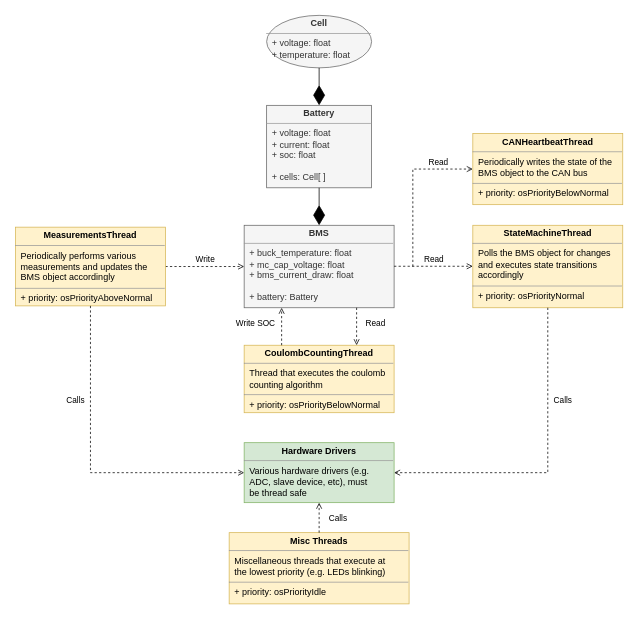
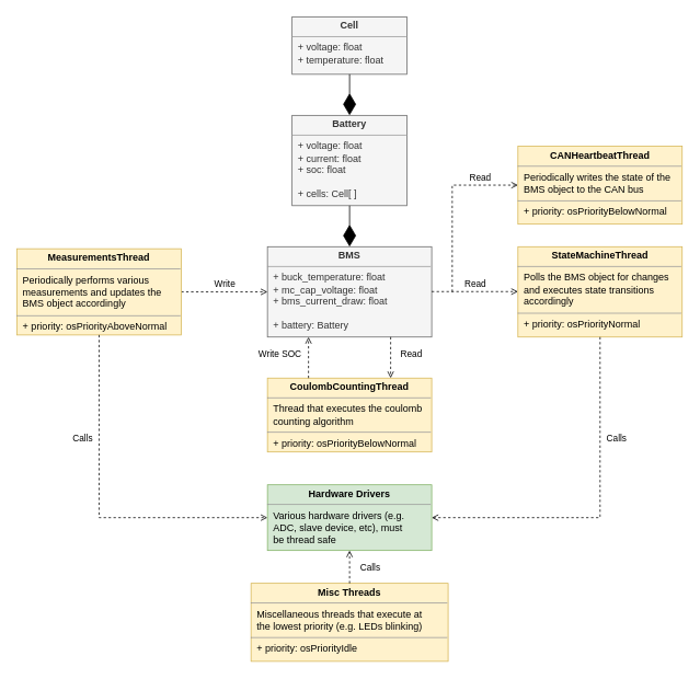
  <mxCell id="0" />
  <mxCell id="1" parent="0" />
  <mxCell id="2" value="&lt;p style=&quot;margin: 0px ; margin-top: 4px ; text-align: center&quot;&gt;&lt;b&gt;BMS&lt;/b&gt;&lt;/p&gt;&lt;hr size=&quot;1&quot;&gt;&lt;p style=&quot;margin: 0px ; margin-left: 4px&quot;&gt;&amp;nbsp;+ buck_temperature: float&lt;br style=&quot;padding: 0px ; margin: 0px&quot;&gt;&amp;nbsp;+ mc_cap_voltage: float&lt;br style=&quot;padding: 0px ; margin: 0px&quot;&gt;&amp;nbsp;+ bms_current_draw: float&lt;br style=&quot;padding: 0px ; margin: 0px&quot;&gt;&lt;br style=&quot;padding: 0px ; margin: 0px&quot;&gt;&amp;nbsp;+ battery: Battery&lt;/p&gt;" style="verticalAlign=top;align=left;overflow=fill;fontSize=12;fontFamily=Helvetica;html=1;fillColor=#f5f5f5;strokeColor=#666666;fontColor=#333333;" parent="1" vertex="1"><mxGeometry x="325" y="300" width="200" height="110" as="geometry" /></mxCell>
  <mxCell id="3" value="&lt;p style=&quot;margin: 0px ; margin-top: 4px ; text-align: center&quot;&gt;&lt;b&gt;Battery&lt;/b&gt;&lt;/p&gt;&lt;hr size=&quot;1&quot;&gt;&lt;p style=&quot;margin: 0px ; margin-left: 4px&quot;&gt;&amp;nbsp;+ voltage: float&lt;br&gt;&lt;/p&gt;&lt;p style=&quot;margin: 0px ; margin-left: 4px&quot;&gt;&amp;nbsp;+ current: float&lt;/p&gt;&lt;p style=&quot;margin: 0px ; margin-left: 4px&quot;&gt;&amp;nbsp;+ soc: float&lt;/p&gt;&lt;p style=&quot;margin: 0px ; margin-left: 4px&quot;&gt;&lt;br&gt;&lt;/p&gt;&lt;p style=&quot;margin: 0px ; margin-left: 4px&quot;&gt;&amp;nbsp;+ cells: Cell[ ]&lt;/p&gt;" style="verticalAlign=top;align=left;overflow=fill;fontSize=12;fontFamily=Helvetica;html=1;fillColor=#f5f5f5;strokeColor=#666666;fontColor=#333333;" parent="1" vertex="1"><mxGeometry x="355" y="140" width="140" height="110" as="geometry" /></mxCell>
  <mxCell id="4" value="" style="endArrow=diamondThin;endFill=1;endSize=24;html=1;exitX=0.5;exitY=1;exitDx=0;exitDy=0;entryX=0.5;entryY=0;entryDx=0;entryDy=0;" parent="1" source="3" target="2" edge="1"><mxGeometry width="160" relative="1" as="geometry"><mxPoint x="355" y="260" as="sourcePoint" /><mxPoint x="515" y="260" as="targetPoint" /></mxGeometry></mxCell>
- <mxCell id="5" value="&lt;p style=&quot;margin: 0px ; margin-top: 4px ; text-align: center&quot;&gt;&lt;b&gt;Cell&lt;/b&gt;&lt;/p&gt;&lt;hr size=&quot;1&quot;&gt;&lt;p style=&quot;margin: 0px ; margin-left: 4px&quot;&gt;&amp;nbsp;+ voltage: float&lt;br&gt;&lt;/p&gt;&lt;p style=&quot;margin: 0px ; margin-left: 4px&quot;&gt;&amp;nbsp;+ temperature: float&lt;/p&gt;" style="ellipse;verticalAlign=top;align=left;overflow=fill;fontSize=12;fontFamily=Helvetica;html=1;fillColor=#f5f5f5;strokeColor=#666666;fontColor=#333333;" parent="1" vertex="1"><mxGeometry x="355" y="20" width="140" height="70" as="geometry" /></mxCell>
+ <mxCell id="5" value="&lt;p style=&quot;margin: 0px ; margin-top: 4px ; text-align: center&quot;&gt;&lt;b&gt;Cell&lt;/b&gt;&lt;/p&gt;&lt;hr size=&quot;1&quot;&gt;&lt;p style=&quot;margin: 0px ; margin-left: 4px&quot;&gt;&amp;nbsp;+ voltage: float&lt;br&gt;&lt;/p&gt;&lt;p style=&quot;margin: 0px ; margin-left: 4px&quot;&gt;&amp;nbsp;+ temperature: float&lt;/p&gt;" style="verticalAlign=top;align=left;overflow=fill;fontSize=12;fontFamily=Helvetica;html=1;fillColor=#f5f5f5;strokeColor=#666666;fontColor=#333333;" parent="1" vertex="1"><mxGeometry x="355" y="20" width="140" height="70" as="geometry" /></mxCell>
  <mxCell id="6" value="" style="endArrow=diamondThin;endFill=1;endSize=24;html=1;exitX=0.5;exitY=1;exitDx=0;exitDy=0;entryX=0.5;entryY=0;entryDx=0;entryDy=0;" parent="1" source="5" target="3" edge="1"><mxGeometry width="160" relative="1" as="geometry"><mxPoint x="105" y="160" as="sourcePoint" /><mxPoint x="265" y="160" as="targetPoint" /></mxGeometry></mxCell>
  <mxCell id="7" value="Write" style="endArrow=open;html=1;rounded=0;align=center;verticalAlign=bottom;dashed=1;endFill=0;labelBackgroundColor=none;exitX=1;exitY=0.5;exitDx=0;exitDy=0;entryX=0;entryY=0.5;entryDx=0;entryDy=0;" parent="1" target="2" edge="1"><mxGeometry relative="1" as="geometry"><mxPoint x="220" y="355" as="sourcePoint" /><mxPoint x="380" y="550" as="targetPoint" /></mxGeometry></mxCell>
  <mxCell id="8" value="" style="resizable=0;html=1;align=center;verticalAlign=top;labelBackgroundColor=none;" parent="7" connectable="0" vertex="1"><mxGeometry relative="1" as="geometry" /></mxCell>
  <mxCell id="9" value="&lt;p style=&quot;margin: 0px ; margin-top: 4px ; text-align: center&quot;&gt;&lt;b&gt;StateMachineThread&lt;/b&gt;&lt;/p&gt;&lt;hr size=&quot;1&quot;&gt;&lt;p style=&quot;margin: 0px ; margin-left: 4px&quot;&gt;&amp;nbsp;Polls the BMS object for changes&lt;/p&gt;&lt;p style=&quot;margin: 0px ; margin-left: 4px&quot;&gt;&amp;nbsp;and executes state transitions&lt;/p&gt;&lt;p style=&quot;margin: 0px ; margin-left: 4px&quot;&gt;&amp;nbsp;accordingly&lt;/p&gt;&lt;hr size=&quot;1&quot;&gt;&lt;p style=&quot;margin: 0px 0px 0px 4px&quot;&gt;&lt;span&gt;&amp;nbsp;&lt;/span&gt;&lt;span&gt;+ priority: osPriorityNormal&lt;/span&gt;&lt;/p&gt;" style="verticalAlign=top;align=left;overflow=fill;fontSize=12;fontFamily=Helvetica;html=1;fillColor=#fff2cc;strokeColor=#d6b656;" parent="1" vertex="1"><mxGeometry x="630" y="300" width="200" height="110" as="geometry" /></mxCell>
  <mxCell id="10" value="&lt;p style=&quot;margin: 0px ; margin-top: 4px ; text-align: center&quot;&gt;&lt;b&gt;MeasurementsThread&lt;/b&gt;&lt;/p&gt;&lt;hr size=&quot;1&quot;&gt;&lt;p style=&quot;margin: 0px ; margin-left: 4px&quot;&gt;&amp;nbsp;Periodically performs various&lt;/p&gt;&lt;p style=&quot;margin: 0px ; margin-left: 4px&quot;&gt;&amp;nbsp;measurements and updates the&lt;/p&gt;&lt;p style=&quot;margin: 0px ; margin-left: 4px&quot;&gt;&amp;nbsp;BMS object accordingly&lt;/p&gt;&lt;hr size=&quot;1&quot;&gt;&lt;p style=&quot;margin: 0px 0px 0px 4px&quot;&gt;&amp;nbsp;+ priority: osPriorityAboveNormal&lt;/p&gt;" style="verticalAlign=top;align=left;overflow=fill;fontSize=12;fontFamily=Helvetica;html=1;fillColor=#fff2cc;strokeColor=#d6b656;" parent="1" vertex="1"><mxGeometry x="20" y="302.5" width="200" height="105" as="geometry" /></mxCell>
  <mxCell id="11" value="Read" style="endArrow=open;html=1;rounded=0;align=center;verticalAlign=bottom;dashed=1;endFill=0;labelBackgroundColor=none;exitX=1;exitY=0.5;exitDx=0;exitDy=0;entryX=0;entryY=0.5;entryDx=0;entryDy=0;" parent="1" edge="1"><mxGeometry relative="1" as="geometry"><mxPoint x="525" y="354.66" as="sourcePoint" /><mxPoint x="630" y="354.66" as="targetPoint" /></mxGeometry></mxCell>
  <mxCell id="12" value="" style="resizable=0;html=1;align=center;verticalAlign=top;labelBackgroundColor=none;" parent="11" connectable="0" vertex="1"><mxGeometry relative="1" as="geometry" /></mxCell>
  <mxCell id="13" value="&lt;p style=&quot;margin: 0px ; margin-top: 4px ; text-align: center&quot;&gt;&lt;b&gt;CoulombCountingThread&lt;/b&gt;&lt;/p&gt;&lt;hr size=&quot;1&quot;&gt;&lt;p style=&quot;margin: 0px ; margin-left: 4px&quot;&gt;&amp;nbsp;Thread that executes the coulomb&lt;/p&gt;&lt;p style=&quot;margin: 0px ; margin-left: 4px&quot;&gt;&amp;nbsp;counting algorithm&lt;/p&gt;&lt;hr size=&quot;1&quot;&gt;&lt;p style=&quot;margin: 0px 0px 0px 4px&quot;&gt;&amp;nbsp;+ priority: osPriorityBelowNormal&lt;/p&gt;" style="verticalAlign=top;align=left;overflow=fill;fontSize=12;fontFamily=Helvetica;html=1;fillColor=#fff2cc;strokeColor=#d6b656;" parent="1" vertex="1"><mxGeometry x="325" y="460" width="200" height="90" as="geometry" /></mxCell>
  <mxCell id="14" value="Calls" style="endArrow=open;html=1;rounded=0;align=center;verticalAlign=bottom;dashed=1;endFill=0;labelBackgroundColor=none;entryX=0;entryY=0.5;entryDx=0;entryDy=0;exitX=0.5;exitY=1;exitDx=0;exitDy=0;" parent="1" source="10" target="24" edge="1"><mxGeometry x="-0.373" y="-20" relative="1" as="geometry"><mxPoint x="120" y="303" as="sourcePoint" /><mxPoint x="120" y="260" as="targetPoint" /><mxPoint y="1" as="offset" /><Array as="points"><mxPoint x="120" y="630" /></Array></mxGeometry></mxCell>
  <mxCell id="15" value="" style="resizable=0;html=1;align=center;verticalAlign=top;labelBackgroundColor=none;" parent="14" connectable="0" vertex="1"><mxGeometry relative="1" as="geometry" /></mxCell>
  <mxCell id="16" value="Read" style="endArrow=open;html=1;rounded=0;align=center;verticalAlign=bottom;dashed=1;endFill=0;labelBackgroundColor=none;exitX=0.75;exitY=1;exitDx=0;exitDy=0;entryX=0.75;entryY=0;entryDx=0;entryDy=0;" parent="1" source="2" target="13" edge="1"><mxGeometry x="0.2" y="25" relative="1" as="geometry"><mxPoint x="560" y="459" as="sourcePoint" /><mxPoint x="665" y="459" as="targetPoint" /><mxPoint as="offset" /></mxGeometry></mxCell>
  <mxCell id="17" value="" style="resizable=0;html=1;align=center;verticalAlign=top;labelBackgroundColor=none;" parent="16" connectable="0" vertex="1"><mxGeometry relative="1" as="geometry" /></mxCell>
  <mxCell id="18" value="Write SOC" style="endArrow=open;html=1;rounded=0;align=center;verticalAlign=bottom;dashed=1;endFill=0;labelBackgroundColor=none;exitX=0.25;exitY=0;exitDx=0;exitDy=0;entryX=0.25;entryY=1;entryDx=0;entryDy=0;" parent="1" source="13" target="2" edge="1"><mxGeometry x="-0.2" y="35" relative="1" as="geometry"><mxPoint x="485" y="420" as="sourcePoint" /><mxPoint x="485" y="470" as="targetPoint" /><mxPoint as="offset" /></mxGeometry></mxCell>
  <mxCell id="19" value="" style="resizable=0;html=1;align=center;verticalAlign=top;labelBackgroundColor=none;" parent="18" connectable="0" vertex="1"><mxGeometry relative="1" as="geometry" /></mxCell>
  <mxCell id="20" value="&lt;p style=&quot;margin: 0px ; margin-top: 4px ; text-align: center&quot;&gt;&lt;b&gt;CANHeartbeatThread&lt;/b&gt;&lt;/p&gt;&lt;hr size=&quot;1&quot;&gt;&lt;p style=&quot;margin: 0px ; margin-left: 4px&quot;&gt;&amp;nbsp;Periodically writes the state of the&lt;/p&gt;&lt;p style=&quot;margin: 0px ; margin-left: 4px&quot;&gt;&amp;nbsp;BMS object to the CAN bus&lt;/p&gt;&lt;hr size=&quot;1&quot;&gt;&lt;p style=&quot;margin: 0px 0px 0px 4px&quot;&gt;&amp;nbsp;+ priority: osPriorityBelowNormal&lt;/p&gt;&lt;p style=&quot;margin: 0px ; margin-left: 4px&quot;&gt;&lt;br&gt;&lt;/p&gt;" style="verticalAlign=top;align=left;overflow=fill;fontSize=12;fontFamily=Helvetica;html=1;fillColor=#fff2cc;strokeColor=#d6b656;" parent="1" vertex="1"><mxGeometry x="630" y="177.5" width="200" height="95" as="geometry" /></mxCell>
  <mxCell id="21" value="&lt;p style=&quot;margin: 0px ; margin-top: 4px ; text-align: center&quot;&gt;&lt;b&gt;Misc Threads&lt;/b&gt;&lt;/p&gt;&lt;hr size=&quot;1&quot;&gt;&lt;p style=&quot;margin: 0px ; margin-left: 4px&quot;&gt;&amp;nbsp;Miscellaneous threads that execute at&amp;nbsp;&lt;/p&gt;&lt;p style=&quot;margin: 0px ; margin-left: 4px&quot;&gt;&amp;nbsp;the lowest priority (e.g. LEDs blinking)&lt;/p&gt;&lt;hr size=&quot;1&quot;&gt;&lt;p style=&quot;margin: 0px 0px 0px 4px&quot;&gt;&amp;nbsp;+ priority: osPriorityIdle&lt;/p&gt;&lt;p style=&quot;margin: 0px ; margin-left: 4px&quot;&gt;&lt;br&gt;&lt;/p&gt;" style="verticalAlign=top;align=left;overflow=fill;fontSize=12;fontFamily=Helvetica;html=1;fillColor=#fff2cc;strokeColor=#d6b656;" parent="1" vertex="1"><mxGeometry x="305" y="710" width="240" height="95" as="geometry" /></mxCell>
  <mxCell id="22" value="Read" style="endArrow=open;html=1;rounded=0;align=center;verticalAlign=bottom;dashed=1;endFill=0;labelBackgroundColor=none;entryX=0;entryY=0.5;entryDx=0;entryDy=0;" parent="1" target="20" edge="1"><mxGeometry x="0.565" relative="1" as="geometry"><mxPoint x="550" y="355" as="sourcePoint" /><mxPoint x="640" y="364.66" as="targetPoint" /><Array as="points"><mxPoint x="550" y="355" /><mxPoint x="550" y="225" /></Array><mxPoint as="offset" /></mxGeometry></mxCell>
  <mxCell id="23" value="" style="resizable=0;html=1;align=center;verticalAlign=top;labelBackgroundColor=none;" parent="22" connectable="0" vertex="1"><mxGeometry relative="1" as="geometry" /></mxCell>
  <mxCell id="24" value="&lt;p style=&quot;margin: 0px ; margin-top: 4px ; text-align: center&quot;&gt;&lt;b&gt;Hardware Drivers&lt;/b&gt;&lt;/p&gt;&lt;hr size=&quot;1&quot;&gt;&lt;p style=&quot;margin: 0px ; margin-left: 4px&quot;&gt;&amp;nbsp;Various hardware drivers (e.g.&lt;br&gt;&lt;/p&gt;&lt;p style=&quot;margin: 0px ; margin-left: 4px&quot;&gt;&amp;nbsp;ADC, slave device, etc), must&lt;/p&gt;&lt;p style=&quot;margin: 0px ; margin-left: 4px&quot;&gt;&amp;nbsp;be thread safe&lt;/p&gt;" style="verticalAlign=top;align=left;overflow=fill;fontSize=12;fontFamily=Helvetica;html=1;fillColor=#d5e8d4;strokeColor=#82b366;" parent="1" vertex="1"><mxGeometry x="325" y="590" width="200" height="80" as="geometry" /></mxCell>
  <mxCell id="25" value="Calls" style="endArrow=open;html=1;rounded=0;align=center;verticalAlign=bottom;dashed=1;endFill=0;labelBackgroundColor=none;entryX=1;entryY=0.5;entryDx=0;entryDy=0;exitX=0.5;exitY=1;exitDx=0;exitDy=0;" parent="1" target="24" edge="1"><mxGeometry x="-0.381" y="20" relative="1" as="geometry"><mxPoint x="730" y="410" as="sourcePoint" /><mxPoint x="730" y="450" as="targetPoint" /><mxPoint as="offset" /><Array as="points"><mxPoint x="730" y="630" /></Array></mxGeometry></mxCell>
  <mxCell id="26" value="" style="resizable=0;html=1;align=center;verticalAlign=top;labelBackgroundColor=none;" parent="25" connectable="0" vertex="1"><mxGeometry relative="1" as="geometry" /></mxCell>
  <mxCell id="27" value="Calls" style="endArrow=open;html=1;rounded=0;align=center;verticalAlign=bottom;dashed=1;endFill=0;labelBackgroundColor=none;entryX=0.5;entryY=1;entryDx=0;entryDy=0;exitX=0.5;exitY=0;exitDx=0;exitDy=0;" parent="1" source="21" target="24" edge="1"><mxGeometry x="-0.5" y="-25" relative="1" as="geometry"><mxPoint x="750" y="430" as="sourcePoint" /><mxPoint x="750" y="470" as="targetPoint" /><mxPoint as="offset" /></mxGeometry></mxCell>
  <mxCell id="28" value="" style="resizable=0;html=1;align=center;verticalAlign=top;labelBackgroundColor=none;" parent="27" connectable="0" vertex="1"><mxGeometry relative="1" as="geometry" /></mxCell>
